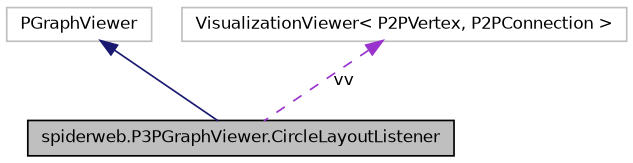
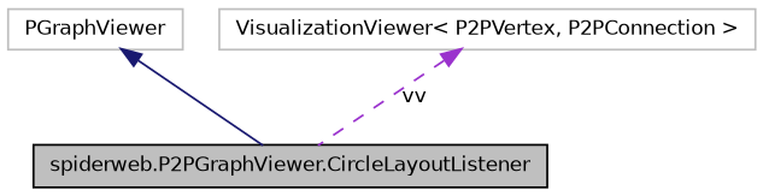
  digraph {
    node [color=grey75 fillcolor=white fontname=Helvetica fontsize=10 shape=record style=filled]
    edge [dir=back fontname=Helvetica fontsize=10 labelfontname=Helvetica labelfontsize=10]
-   n1 [color=black fillcolor=grey75 fontcolor=black height=0.2 label="spiderweb.P3PGraphViewer.CircleLayoutListener" width=0.4]
+   n1 [color=black fillcolor=grey75 fontcolor=black height=0.2 label="spiderweb.P2PGraphViewer.CircleLayoutListener" width=0.4]
    n2 [height=0.2 label=PGraphViewer width=0.4]
    n3 [height=0.2 label="VisualizationViewer\< P2PVertex, P2PConnection \>" width=0.4]
    n2 -> n1 [color=midnightblue style=solid]
    n3 -> n1 [color=darkorchid3 label=vv style=dashed]
  }
